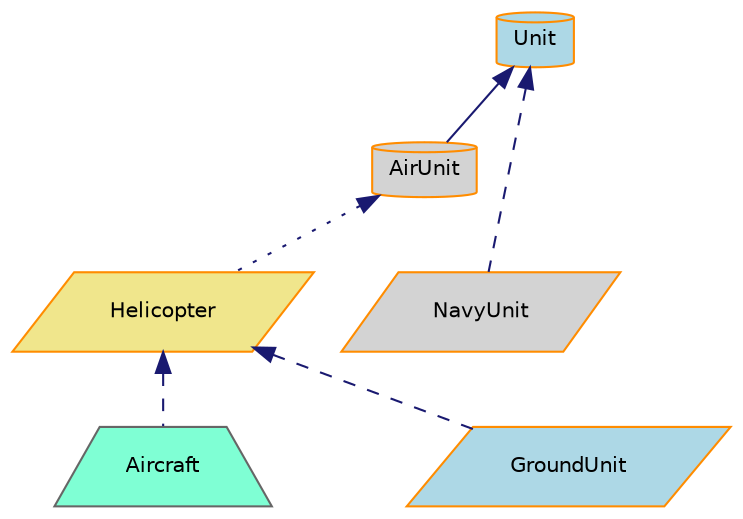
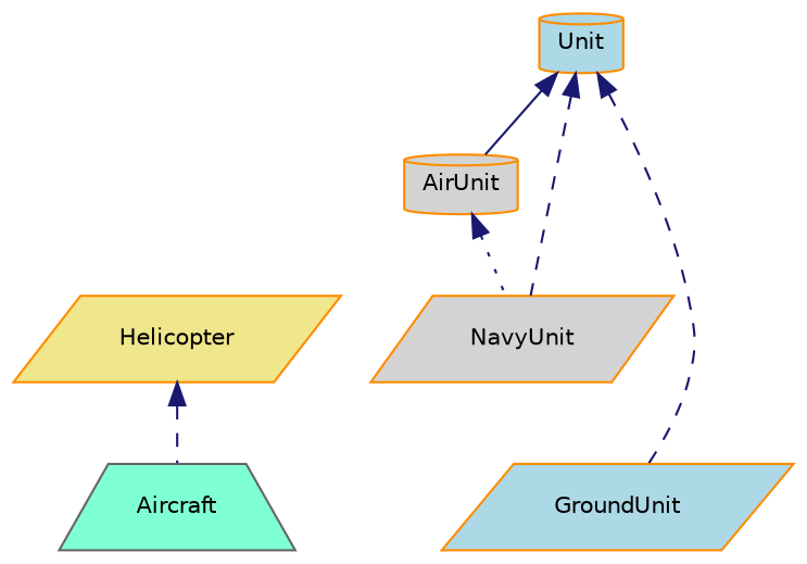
  digraph {
    node [color=darkorange fillcolor=lightblue fontname=Helvetica fontsize=10 shape=parallelogram style=filled]
    edge [color=midnightblue dir=back fontname=Helvetica fontsize=10 labelfontname=Helvetica labelfontsize=10 style=dashed]
    n1 [fontcolor=black height=0.2 label=Unit shape=cylinder width=0.4]
    n2 [fillcolor=lightgrey height=0.2 label=AirUnit shape=cylinder width=0.4]
    n3 [height=0.2 label=GroundUnit width=0.4]
    n4 [fillcolor=lightgrey height=0.2 label=NavyUnit width=0.4]
    n5 [fillcolor=khaki height=0.2 label=Helicopter width=0.4]
    n6 [color=gray40 fillcolor=aquamarine height=0.2 label=Aircraft shape=trapezium width=0.4]
    n1 -> n2 [style=solid]
-   n5 -> n3
+   n1 -> n3
    n1 -> n4
-   n2 -> n5 [style=dotted]
+   n2 -> n4 [style=dotted]
    n5 -> n6
  }
